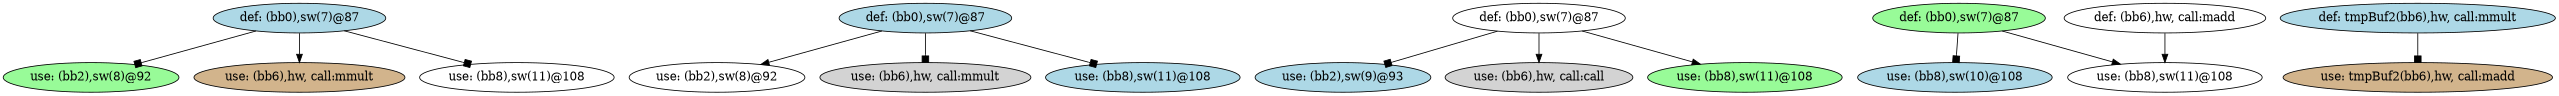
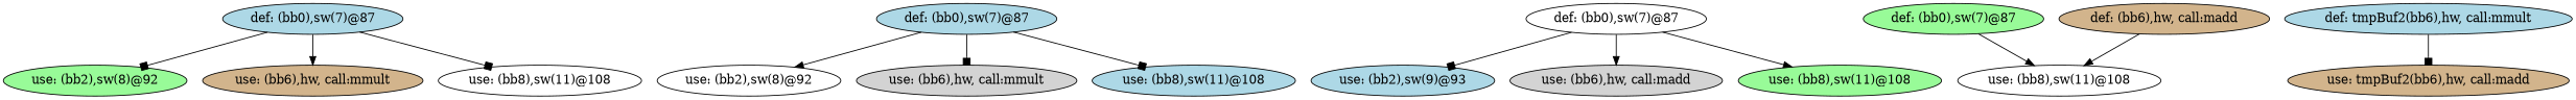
  digraph {
    node [fillcolor=lightblue style=filled]
    edge [arrowhead=box]
    n1 [label="def: (bb0),sw(7)@87"]
    n2 [fillcolor=palegreen label="use: (bb2),sw(8)@92"]
    n3 [fillcolor=tan label="use: (bb6),hw, call:mmult"]
    n4 [fillcolor=white label="use: (bb8),sw(11)@108"]
    n5 [label="def: (bb0),sw(7)@87"]
    n6 [fillcolor=white label="use: (bb2),sw(8)@92"]
    n7 [fillcolor=lightgrey label="use: (bb6),hw, call:mmult"]
    n8 [label="use: (bb8),sw(11)@108"]
    n9 [fillcolor=white label="def: (bb0),sw(7)@87"]
    n10 [label="use: (bb2),sw(9)@93"]
-   n11 [fillcolor=lightgrey label="use: (bb6),hw, call:call"]
+   n11 [fillcolor=lightgrey label="use: (bb6),hw, call:madd"]
    n12 [fillcolor=palegreen label="use: (bb8),sw(11)@108"]
    n13 [fillcolor=palegreen label="def: (bb0),sw(7)@87"]
-   n14 [label="use: (bb8),sw(10)@108"]
    n15 [fillcolor=white label="use: (bb8),sw(11)@108"]
    n16 [label="def: tmpBuf2(bb6),hw, call:mmult"]
    n17 [fillcolor=tan label="use: tmpBuf2(bb6),hw, call:madd"]
-   n18 [fillcolor=white label="def: (bb6),hw, call:madd"]
+   n18 [fillcolor=tan label="def: (bb6),hw, call:madd"]
    n1 -> n2
    n1 -> n3 [arrowhead=normal]
    n1 -> n4
    n5 -> n6 [arrowhead=normal]
    n5 -> n7
    n5 -> n8
    n9 -> n10
    n9 -> n11 [arrowhead=normal]
    n9 -> n12 [arrowhead=normal]
-   n13 -> n14
    n13 -> n15 [arrowhead=normal]
    n16 -> n17
    n18 -> n15 [arrowhead=normal]
  }
